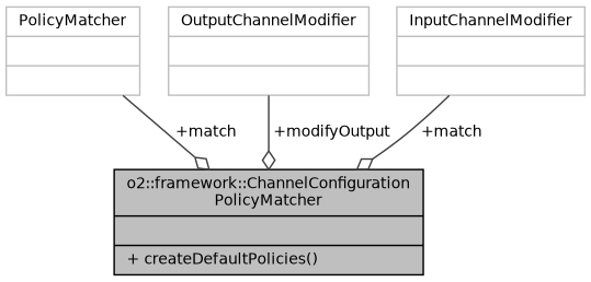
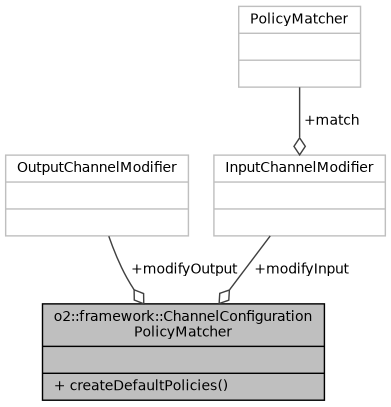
  digraph {
    node [color=grey75 fontname=Helvetica fontsize=10 shape=record]
    edge [arrowhead=odiamond color=grey25 fontname=Helvetica fontsize=10 labelfontname=Helvetica labelfontsize=10 style=solid]
    n1 [color=black fillcolor=grey75 fontcolor=black height=0.2 label="{o2::framework::ChannelConfiguration\lPolicyMatcher\n||+ createDefaultPolicies()\l}" style=filled width=0.4]
    n2 [height=0.2 label="{PolicyMatcher\n||}" width=0.4]
    n3 [height=0.2 label="{OutputChannelModifier\n||}" width=0.4]
    n4 [height=0.2 label="{InputChannelModifier\n||}" width=0.4]
-   n2 -> n1 [label=" +match"]
+   n2 -> n4 [label=" +match"]
    n3 -> n1 [label=" +modifyOutput"]
-   n4 -> n1 [label=" +match"]
+   n4 -> n1 [label=" +modifyInput"]
  }
